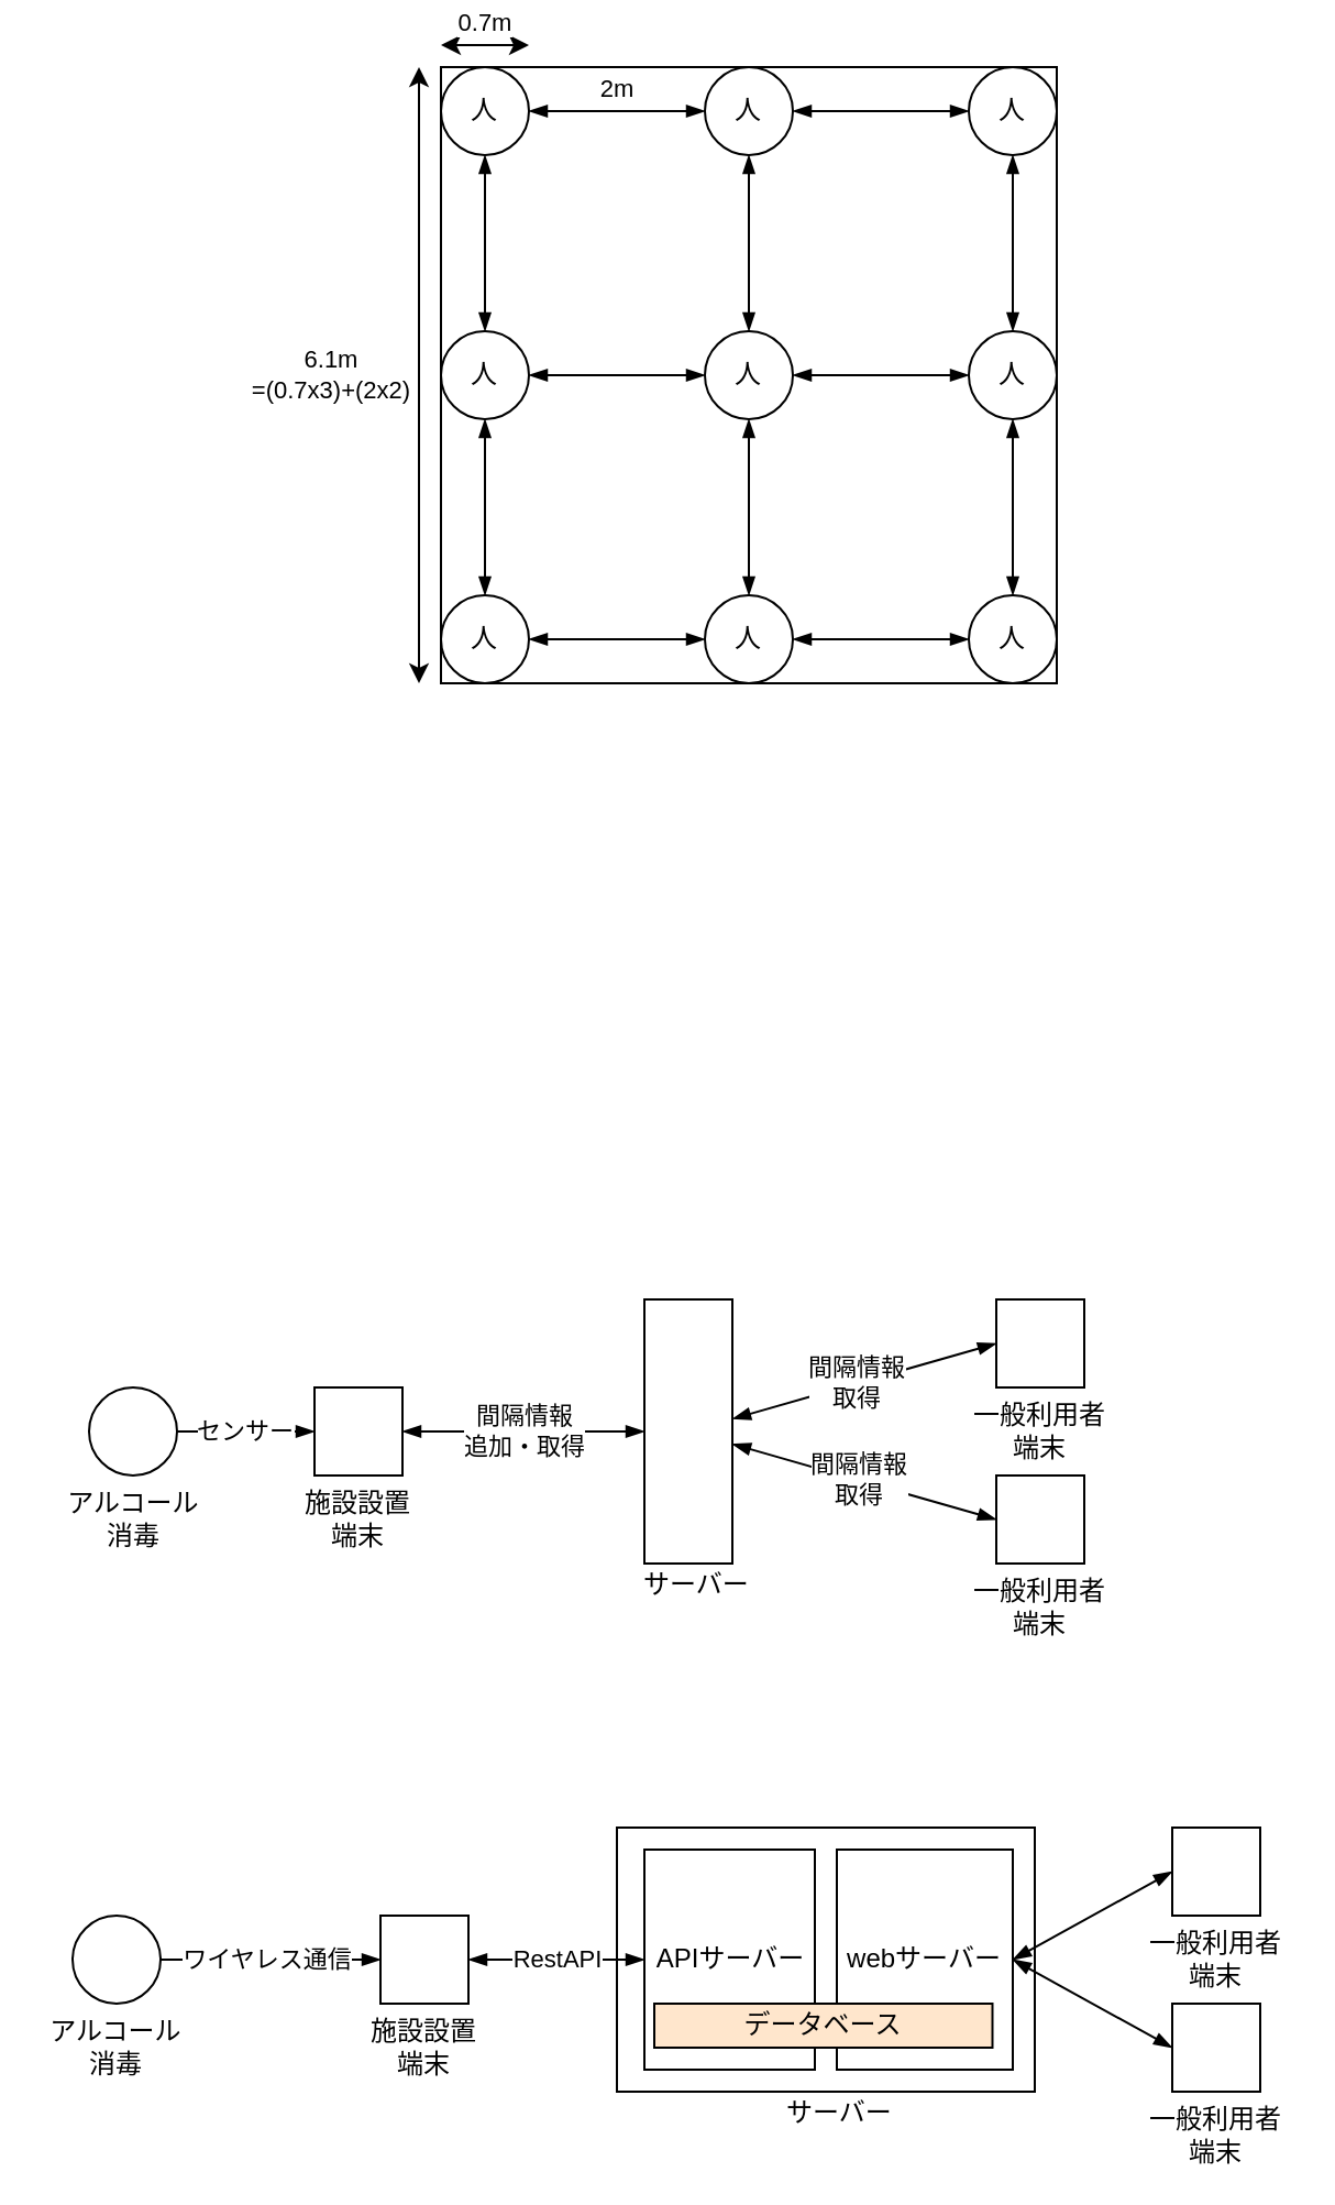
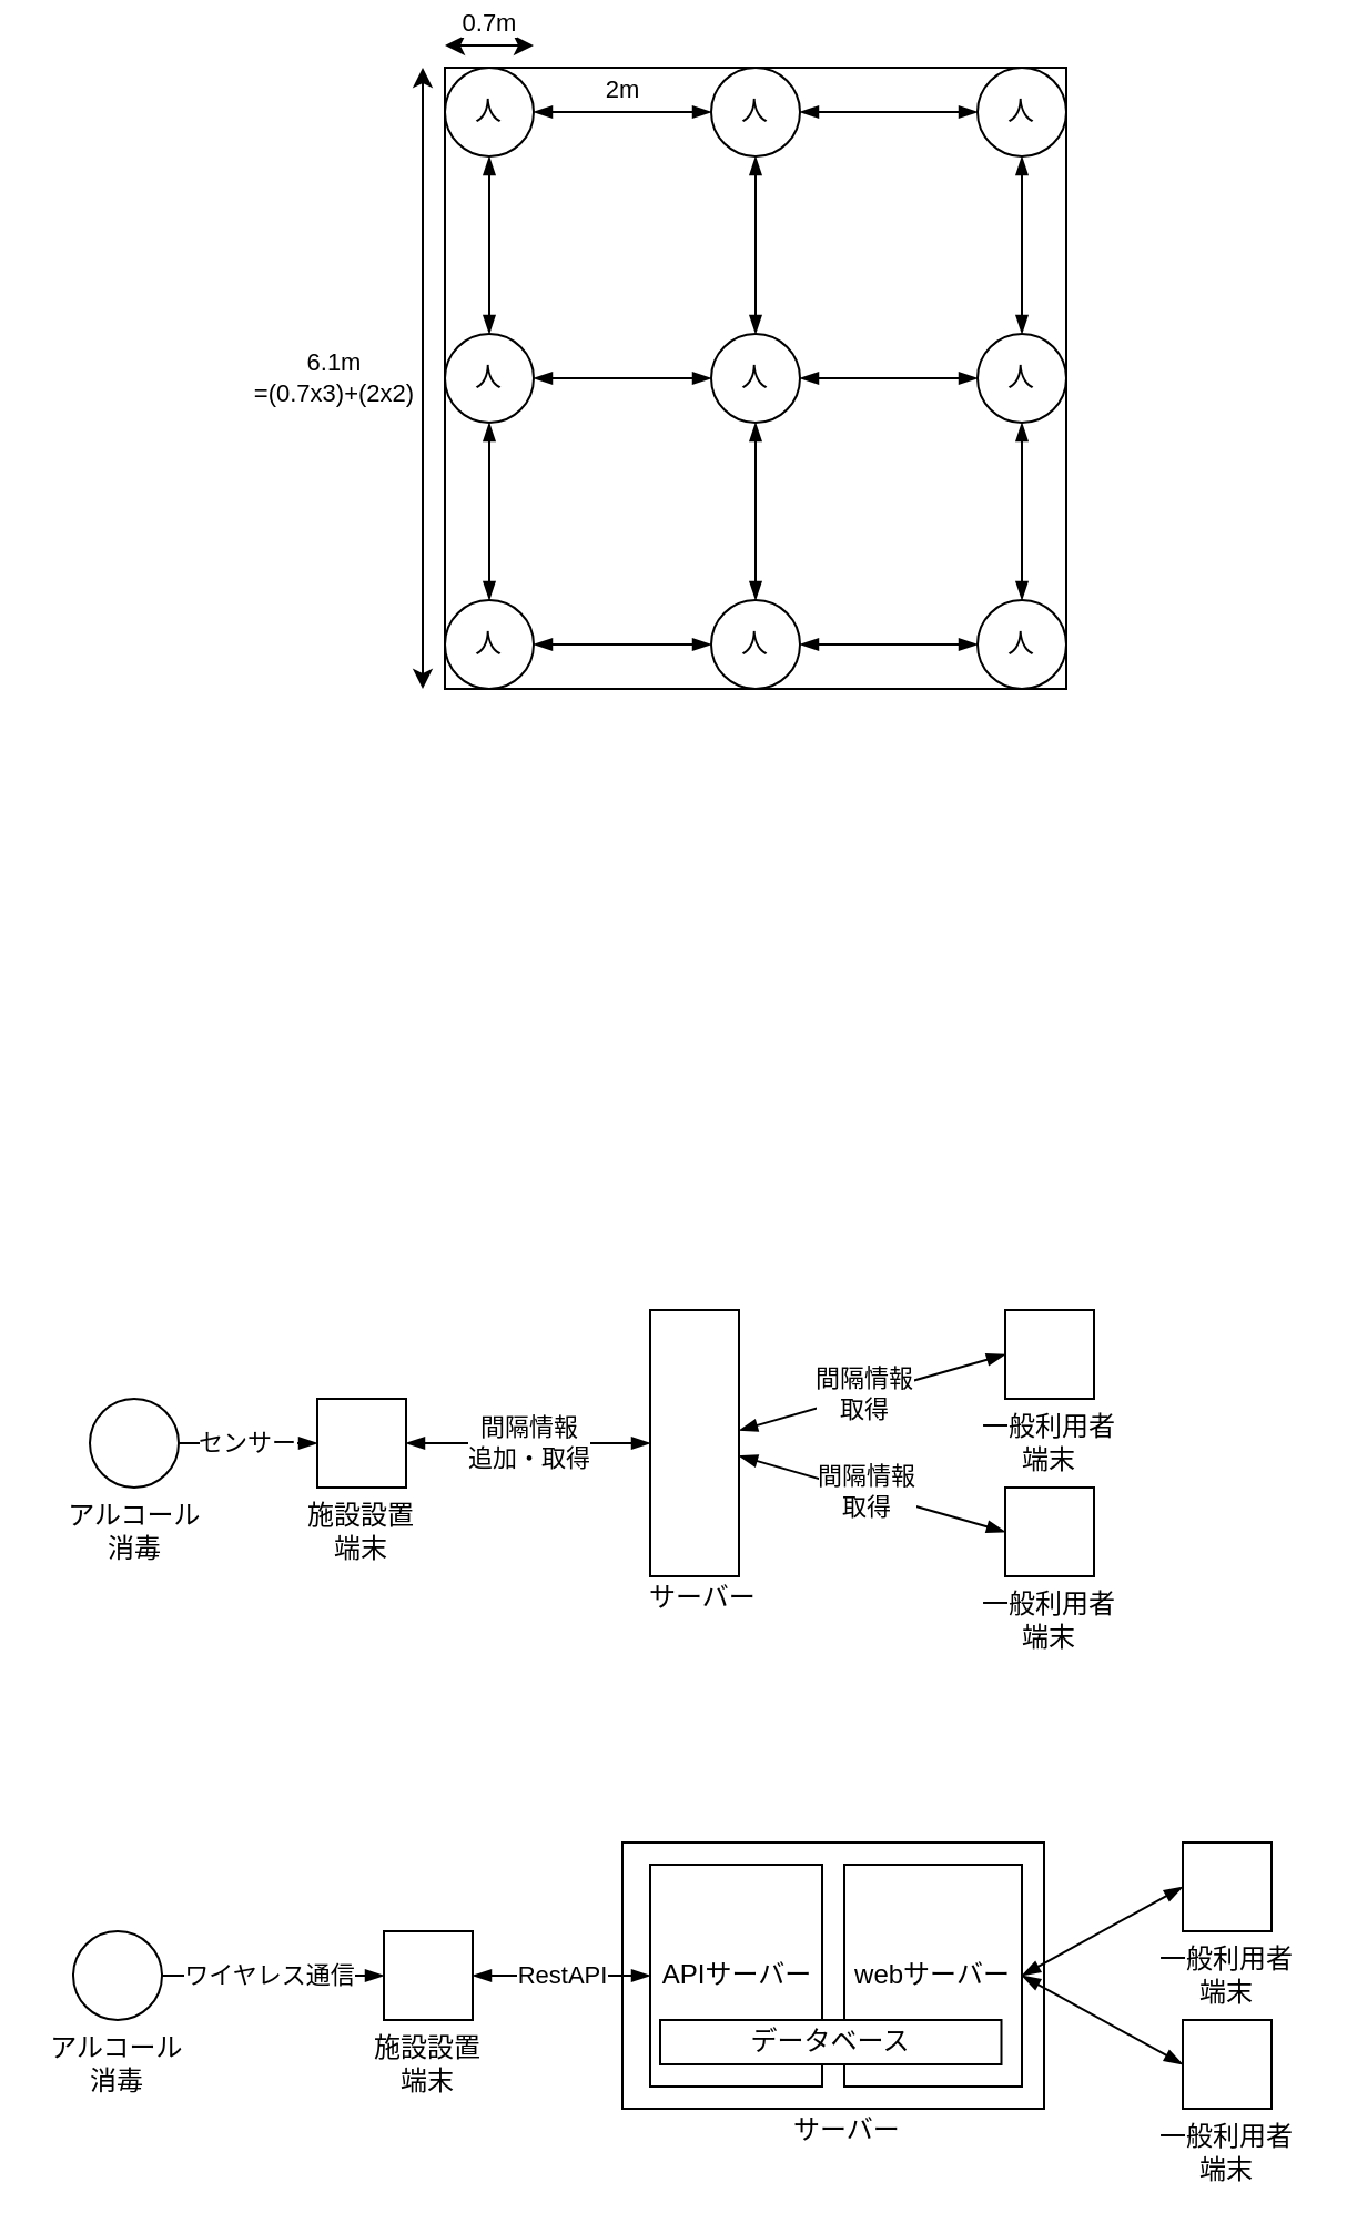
  <mxCell id="0" />
  <mxCell id="1" parent="0" />
  <mxCell id="2" style="edgeStyle=orthogonalEdgeStyle;rounded=0;orthogonalLoop=1;jettySize=auto;html=1;entryX=1;entryY=0.5;entryDx=0;entryDy=0;startArrow=blockThin;startFill=1;endArrow=blockThin;endFill=1;" edge="1" parent="1" source="4" target="8"><mxGeometry relative="1" as="geometry" /></mxCell>
  <mxCell id="3" style="edgeStyle=orthogonalEdgeStyle;rounded=0;orthogonalLoop=1;jettySize=auto;html=1;entryX=0.5;entryY=1;entryDx=0;entryDy=0;startArrow=blockThin;startFill=1;endArrow=blockThin;endFill=1;" edge="1" parent="1" source="4" target="10"><mxGeometry relative="1" as="geometry" /></mxCell>
  <mxCell id="4" value="人" style="ellipse;whiteSpace=wrap;html=1;aspect=fixed;" vertex="1" parent="1"><mxGeometry x="320" y="150" width="40" height="40" as="geometry" /></mxCell>
  <mxCell id="5" style="edgeStyle=orthogonalEdgeStyle;rounded=0;orthogonalLoop=1;jettySize=auto;html=1;entryX=1;entryY=0.5;entryDx=0;entryDy=0;startArrow=blockThin;startFill=1;endArrow=blockThin;endFill=1;" edge="1" parent="1" source="6" target="4"><mxGeometry relative="1" as="geometry" /></mxCell>
  <mxCell id="6" value="人" style="ellipse;whiteSpace=wrap;html=1;aspect=fixed;" vertex="1" parent="1"><mxGeometry x="440" y="150" width="40" height="40" as="geometry" /></mxCell>
  <mxCell id="7" style="edgeStyle=orthogonalEdgeStyle;rounded=0;orthogonalLoop=1;jettySize=auto;html=1;startArrow=blockThin;startFill=1;endArrow=blockThin;endFill=1;" edge="1" parent="1" source="8" target="17"><mxGeometry relative="1" as="geometry" /></mxCell>
  <mxCell id="8" value="人" style="ellipse;whiteSpace=wrap;html=1;aspect=fixed;" vertex="1" parent="1"><mxGeometry x="200" y="150" width="40" height="40" as="geometry" /></mxCell>
  <mxCell id="9" style="edgeStyle=orthogonalEdgeStyle;rounded=0;orthogonalLoop=1;jettySize=auto;html=1;entryX=0;entryY=0.5;entryDx=0;entryDy=0;startArrow=blockThin;startFill=1;endArrow=blockThin;endFill=1;" edge="1" parent="1" source="10" target="12"><mxGeometry relative="1" as="geometry" /></mxCell>
  <mxCell id="10" value="人" style="ellipse;whiteSpace=wrap;html=1;aspect=fixed;" vertex="1" parent="1"><mxGeometry x="320" y="30" width="40" height="40" as="geometry" /></mxCell>
  <mxCell id="11" style="edgeStyle=orthogonalEdgeStyle;rounded=0;orthogonalLoop=1;jettySize=auto;html=1;entryX=0.5;entryY=0;entryDx=0;entryDy=0;startArrow=blockThin;startFill=1;endArrow=blockThin;endFill=1;" edge="1" parent="1" source="12" target="6"><mxGeometry relative="1" as="geometry" /></mxCell>
  <mxCell id="12" value="人" style="ellipse;whiteSpace=wrap;html=1;aspect=fixed;" vertex="1" parent="1"><mxGeometry x="440" y="30" width="40" height="40" as="geometry" /></mxCell>
  <mxCell id="13" value="2m" style="edgeStyle=orthogonalEdgeStyle;rounded=0;orthogonalLoop=1;jettySize=auto;html=1;startArrow=blockThin;startFill=1;endArrow=blockThin;endFill=1;" edge="1" parent="1" source="15" target="10"><mxGeometry y="10" relative="1" as="geometry"><mxPoint as="offset" /></mxGeometry></mxCell>
  <mxCell id="14" style="edgeStyle=orthogonalEdgeStyle;rounded=0;orthogonalLoop=1;jettySize=auto;html=1;startArrow=blockThin;startFill=1;endArrow=blockThin;endFill=1;" edge="1" parent="1" source="15" target="8"><mxGeometry relative="1" as="geometry" /></mxCell>
  <mxCell id="15" value="人" style="ellipse;whiteSpace=wrap;html=1;aspect=fixed;" vertex="1" parent="1"><mxGeometry x="200" y="30" width="40" height="40" as="geometry" /></mxCell>
  <mxCell id="16" style="edgeStyle=orthogonalEdgeStyle;rounded=0;orthogonalLoop=1;jettySize=auto;html=1;entryX=0;entryY=0.5;entryDx=0;entryDy=0;startArrow=blockThin;startFill=1;endArrow=blockThin;endFill=1;" edge="1" parent="1" source="17" target="20"><mxGeometry relative="1" as="geometry" /></mxCell>
  <mxCell id="17" value="人" style="ellipse;whiteSpace=wrap;html=1;aspect=fixed;" vertex="1" parent="1"><mxGeometry x="200" y="270" width="40" height="40" as="geometry" /></mxCell>
  <mxCell id="18" style="edgeStyle=orthogonalEdgeStyle;rounded=0;orthogonalLoop=1;jettySize=auto;html=1;startArrow=blockThin;startFill=1;endArrow=blockThin;endFill=1;" edge="1" parent="1" source="20" target="4"><mxGeometry relative="1" as="geometry" /></mxCell>
  <mxCell id="19" style="edgeStyle=orthogonalEdgeStyle;rounded=0;orthogonalLoop=1;jettySize=auto;html=1;startArrow=blockThin;startFill=1;endArrow=blockThin;endFill=1;" edge="1" parent="1" source="20" target="22"><mxGeometry relative="1" as="geometry" /></mxCell>
  <mxCell id="20" value="人" style="ellipse;whiteSpace=wrap;html=1;aspect=fixed;" vertex="1" parent="1"><mxGeometry x="320" y="270" width="40" height="40" as="geometry" /></mxCell>
  <mxCell id="21" style="edgeStyle=orthogonalEdgeStyle;rounded=0;orthogonalLoop=1;jettySize=auto;html=1;entryX=0.5;entryY=1;entryDx=0;entryDy=0;startArrow=blockThin;startFill=1;endArrow=blockThin;endFill=1;" edge="1" parent="1" source="22" target="6"><mxGeometry relative="1" as="geometry" /></mxCell>
  <mxCell id="22" value="人" style="ellipse;whiteSpace=wrap;html=1;aspect=fixed;" vertex="1" parent="1"><mxGeometry x="440" y="270" width="40" height="40" as="geometry" /></mxCell>
  <mxCell id="23" value="0.7m" style="endArrow=classic;startArrow=classic;html=1;" edge="1" parent="1"><mxGeometry y="10" width="50" height="50" relative="1" as="geometry"><mxPoint x="200" y="20" as="sourcePoint" /><mxPoint x="240" y="20" as="targetPoint" /><mxPoint as="offset" /></mxGeometry></mxCell>
  <mxCell id="24" value="6.1m&lt;br&gt;=(0.7x3)+(2x2)" style="endArrow=classic;startArrow=classic;html=1;" edge="1" parent="1"><mxGeometry y="-40" width="50" height="50" relative="1" as="geometry"><mxPoint x="190" y="30" as="sourcePoint" /><mxPoint x="190" y="310" as="targetPoint" /><mxPoint as="offset" /></mxGeometry></mxCell>
  <mxCell id="25" value="" style="rounded=0;whiteSpace=wrap;html=1;fillColor=none;" vertex="1" parent="1"><mxGeometry x="200" y="30" width="280" height="280" as="geometry" /></mxCell>
  <mxCell id="26" value="アルコール消毒" style="text;html=1;strokeColor=none;fillColor=none;align=center;verticalAlign=middle;whiteSpace=wrap;rounded=0;" vertex="1" parent="1"><mxGeometry x="27.5" y="680" width="65" height="20" as="geometry" /></mxCell>
  <mxCell id="27" value="センサー" style="edgeStyle=orthogonalEdgeStyle;rounded=0;orthogonalLoop=1;jettySize=auto;html=1;entryX=0;entryY=0.5;entryDx=0;entryDy=0;startArrow=none;startFill=0;endArrow=blockThin;endFill=1;" edge="1" parent="1" source="28" target="30"><mxGeometry relative="1" as="geometry" /></mxCell>
  <mxCell id="28" value="" style="ellipse;whiteSpace=wrap;html=1;aspect=fixed;fillColor=none;" vertex="1" parent="1"><mxGeometry x="40" y="630" width="40" height="40" as="geometry" /></mxCell>
  <mxCell id="29" value="間隔情報&lt;br&gt;追加・取得" style="edgeStyle=orthogonalEdgeStyle;rounded=0;orthogonalLoop=1;jettySize=auto;html=1;entryX=0;entryY=0.5;entryDx=0;entryDy=0;startArrow=blockThin;startFill=1;endArrow=blockThin;endFill=1;" edge="1" parent="1" source="30" target="36"><mxGeometry relative="1" as="geometry" /></mxCell>
  <mxCell id="30" value="" style="whiteSpace=wrap;html=1;aspect=fixed;fillColor=none;" vertex="1" parent="1"><mxGeometry x="142.5" y="630" width="40" height="40" as="geometry" /></mxCell>
  <mxCell id="31" value="施設設置&lt;br&gt;端末" style="text;html=1;strokeColor=none;fillColor=none;align=center;verticalAlign=middle;whiteSpace=wrap;rounded=0;" vertex="1" parent="1"><mxGeometry x="130" y="680" width="65" height="20" as="geometry" /></mxCell>
  <mxCell id="32" style="rounded=0;orthogonalLoop=1;jettySize=auto;html=1;entryX=0;entryY=0.5;entryDx=0;entryDy=0;startArrow=blockThin;startFill=1;endArrow=blockThin;endFill=1;" edge="1" parent="1" source="36" target="37"><mxGeometry relative="1" as="geometry" /></mxCell>
  <mxCell id="33" value="間隔情報&lt;br&gt;取得" style="edgeLabel;html=1;align=center;verticalAlign=middle;resizable=0;points=[];" vertex="1" connectable="0" parent="32"><mxGeometry x="-0.066" y="1" relative="1" as="geometry"><mxPoint x="1" as="offset" /></mxGeometry></mxCell>
  <mxCell id="34" style="edgeStyle=none;rounded=0;orthogonalLoop=1;jettySize=auto;html=1;entryX=0;entryY=0.5;entryDx=0;entryDy=0;startArrow=blockThin;startFill=1;endArrow=blockThin;endFill=1;" edge="1" parent="1" source="36" target="39"><mxGeometry relative="1" as="geometry" /></mxCell>
  <mxCell id="35" value="間隔情報&lt;br&gt;取得" style="edgeLabel;html=1;align=center;verticalAlign=middle;resizable=0;points=[];" vertex="1" connectable="0" parent="34"><mxGeometry x="-0.057" relative="1" as="geometry"><mxPoint as="offset" /></mxGeometry></mxCell>
  <mxCell id="36" value="" style="rounded=0;whiteSpace=wrap;html=1;fillColor=none;" vertex="1" parent="1"><mxGeometry x="292.5" y="590" width="40" height="120" as="geometry" /></mxCell>
  <mxCell id="37" value="" style="whiteSpace=wrap;html=1;aspect=fixed;fillColor=none;" vertex="1" parent="1"><mxGeometry x="452.5" y="590" width="40" height="40" as="geometry" /></mxCell>
  <mxCell id="38" value="一般利用者&lt;br&gt;端末" style="text;html=1;strokeColor=none;fillColor=none;align=center;verticalAlign=middle;whiteSpace=wrap;rounded=0;" vertex="1" parent="1"><mxGeometry x="440" y="640" width="65" height="20" as="geometry" /></mxCell>
  <mxCell id="39" value="" style="whiteSpace=wrap;html=1;aspect=fixed;fillColor=none;" vertex="1" parent="1"><mxGeometry x="452.5" y="670" width="40" height="40" as="geometry" /></mxCell>
  <mxCell id="40" value="一般利用者&lt;br&gt;端末" style="text;html=1;strokeColor=none;fillColor=none;align=center;verticalAlign=middle;whiteSpace=wrap;rounded=0;" vertex="1" parent="1"><mxGeometry x="440" y="720" width="65" height="20" as="geometry" /></mxCell>
  <mxCell id="41" value="サーバー" style="text;html=1;strokeColor=none;fillColor=none;align=center;verticalAlign=middle;whiteSpace=wrap;rounded=0;" vertex="1" parent="1"><mxGeometry x="283.75" y="710" width="65" height="20" as="geometry" /></mxCell>
  <mxCell id="42" value="アルコール消毒" style="text;html=1;strokeColor=none;fillColor=none;align=center;verticalAlign=middle;whiteSpace=wrap;rounded=0;" vertex="1" parent="1"><mxGeometry x="20" y="920" width="65" height="20" as="geometry" /></mxCell>
  <mxCell id="43" value="ワイヤレス通信" style="edgeStyle=orthogonalEdgeStyle;rounded=0;orthogonalLoop=1;jettySize=auto;html=1;entryX=0;entryY=0.5;entryDx=0;entryDy=0;startArrow=none;startFill=0;endArrow=blockThin;endFill=1;" edge="1" parent="1" source="44" target="46"><mxGeometry x="-0.05" relative="1" as="geometry"><mxPoint as="offset" /></mxGeometry></mxCell>
  <mxCell id="44" value="" style="ellipse;whiteSpace=wrap;html=1;aspect=fixed;fillColor=none;" vertex="1" parent="1"><mxGeometry x="32.5" y="870" width="40" height="40" as="geometry" /></mxCell>
  <mxCell id="45" value="RestAPI" style="edgeStyle=orthogonalEdgeStyle;rounded=0;orthogonalLoop=1;jettySize=auto;html=1;entryX=0;entryY=0.5;entryDx=0;entryDy=0;startArrow=blockThin;startFill=1;endArrow=blockThin;endFill=1;" edge="1" parent="1" source="46" target="58"><mxGeometry relative="1" as="geometry" /></mxCell>
  <mxCell id="46" value="" style="whiteSpace=wrap;html=1;aspect=fixed;fillColor=none;" vertex="1" parent="1"><mxGeometry x="172.5" y="870" width="40" height="40" as="geometry" /></mxCell>
  <mxCell id="47" value="施設設置&lt;br&gt;端末" style="text;html=1;strokeColor=none;fillColor=none;align=center;verticalAlign=middle;whiteSpace=wrap;rounded=0;" vertex="1" parent="1"><mxGeometry x="160" y="920" width="65" height="20" as="geometry" /></mxCell>
  <mxCell id="48" style="rounded=0;orthogonalLoop=1;jettySize=auto;html=1;entryX=0;entryY=0.5;entryDx=0;entryDy=0;startArrow=blockThin;startFill=1;endArrow=blockThin;endFill=1;exitX=1;exitY=0.5;exitDx=0;exitDy=0;" edge="1" parent="1" source="57" target="52"><mxGeometry relative="1" as="geometry" /></mxCell>
  <mxCell id="49" style="edgeStyle=none;rounded=0;orthogonalLoop=1;jettySize=auto;html=1;entryX=0;entryY=0.5;entryDx=0;entryDy=0;startArrow=blockThin;startFill=1;endArrow=blockThin;endFill=1;exitX=1;exitY=0.5;exitDx=0;exitDy=0;" edge="1" parent="1" source="57" target="54"><mxGeometry relative="1" as="geometry" /></mxCell>
  <mxCell id="50" style="edgeStyle=none;rounded=0;orthogonalLoop=1;jettySize=auto;html=1;exitX=0;exitY=0.5;exitDx=0;exitDy=0;startArrow=blockThin;startFill=1;endArrow=blockThin;endFill=1;" edge="1" parent="1" source="51"><mxGeometry relative="1" as="geometry"><mxPoint x="280" y="890.333" as="targetPoint" /></mxGeometry></mxCell>
  <mxCell id="51" value="" style="rounded=0;whiteSpace=wrap;html=1;fillColor=none;" vertex="1" parent="1"><mxGeometry x="280" y="830" width="190" height="120" as="geometry" /></mxCell>
  <mxCell id="52" value="" style="whiteSpace=wrap;html=1;aspect=fixed;fillColor=none;" vertex="1" parent="1"><mxGeometry x="532.5" y="830" width="40" height="40" as="geometry" /></mxCell>
  <mxCell id="53" value="一般利用者&lt;br&gt;端末" style="text;html=1;strokeColor=none;fillColor=none;align=center;verticalAlign=middle;whiteSpace=wrap;rounded=0;" vertex="1" parent="1"><mxGeometry x="520" y="880" width="65" height="20" as="geometry" /></mxCell>
  <mxCell id="54" value="" style="whiteSpace=wrap;html=1;aspect=fixed;fillColor=none;" vertex="1" parent="1"><mxGeometry x="532.5" y="910" width="40" height="40" as="geometry" /></mxCell>
  <mxCell id="55" value="一般利用者&lt;br&gt;端末" style="text;html=1;strokeColor=none;fillColor=none;align=center;verticalAlign=middle;whiteSpace=wrap;rounded=0;" vertex="1" parent="1"><mxGeometry x="520" y="960" width="65" height="20" as="geometry" /></mxCell>
  <mxCell id="56" value="サーバー" style="text;html=1;strokeColor=none;fillColor=none;align=center;verticalAlign=middle;whiteSpace=wrap;rounded=0;" vertex="1" parent="1"><mxGeometry x="348.75" y="950" width="65" height="20" as="geometry" /></mxCell>
  <mxCell id="57" value="webサーバー" style="rounded=0;whiteSpace=wrap;html=1;fillColor=none;" vertex="1" parent="1"><mxGeometry x="380" y="840" width="80" height="100" as="geometry" /></mxCell>
  <mxCell id="58" value="APIサーバー" style="rounded=0;whiteSpace=wrap;html=1;fillColor=none;" vertex="1" parent="1"><mxGeometry x="292.5" y="840" width="77.5" height="100" as="geometry" /></mxCell>
- <mxCell id="59" value="データベース" style="rounded=0;whiteSpace=wrap;html=1;fillColor=#ffe6cc;" vertex="1" parent="1"><mxGeometry x="297" y="910" width="153.75" height="20" as="geometry" /></mxCell>
+ <mxCell id="59" value="データベース" style="rounded=0;whiteSpace=wrap;html=1;" vertex="1" parent="1"><mxGeometry x="297" y="910" width="153.75" height="20" as="geometry" /></mxCell>
